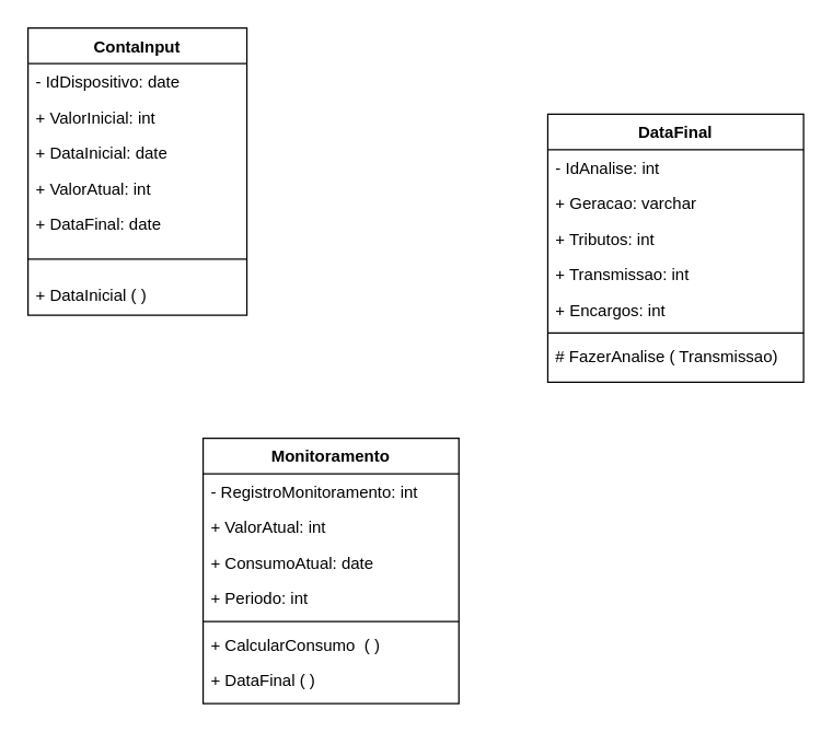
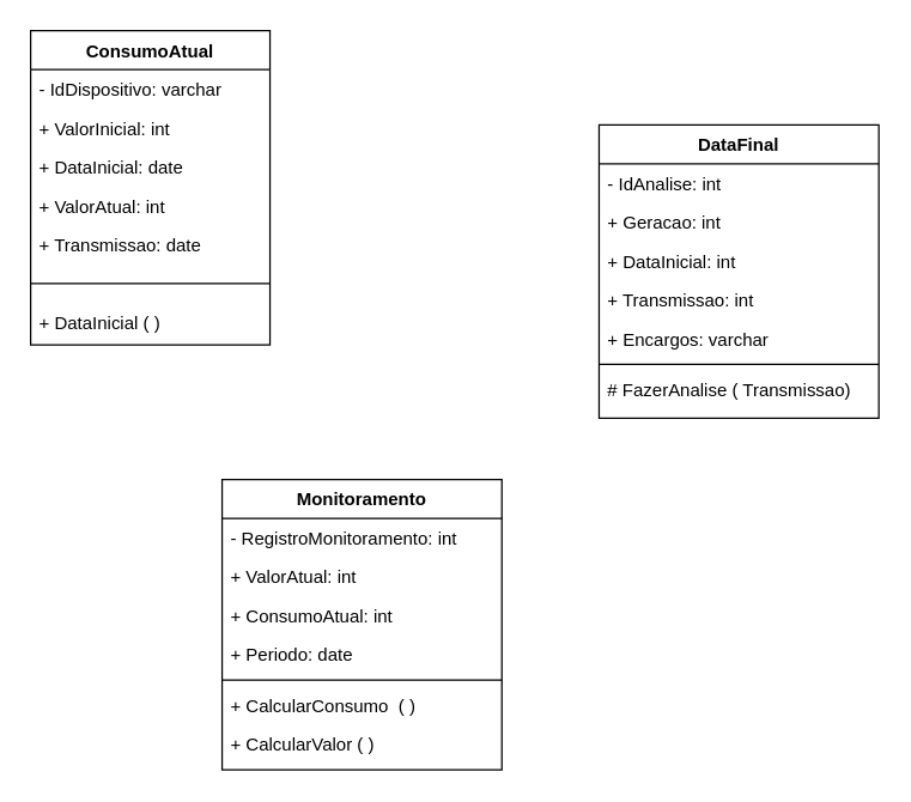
  <mxCell id="0" />
  <mxCell id="1" parent="0" />
- <mxCell id="2" value="ContaInput" style="swimlane;fontStyle=1;align=center;verticalAlign=top;childLayout=stackLayout;horizontal=1;startSize=26;horizontalStack=0;resizeParent=1;resizeLast=0;collapsible=1;marginBottom=0;rounded=0;shadow=0;strokeWidth=1;" vertex="1" parent="1"><mxGeometry x="20" y="20" width="160" height="210" as="geometry"><mxRectangle x="230" y="140" width="160" height="26" as="alternateBounds" /></mxGeometry></mxCell>
- <mxCell id="3" value="- IdDispositivo: date" style="text;align=left;verticalAlign=top;spacingLeft=4;spacingRight=4;overflow=hidden;rotatable=0;points=[[0,0.5],[1,0.5]];portConstraint=eastwest;" vertex="1" parent="2"><mxGeometry y="26" width="160" height="26" as="geometry" /></mxCell>
+ <mxCell id="2" value="ConsumoAtual" style="swimlane;fontStyle=1;align=center;verticalAlign=top;childLayout=stackLayout;horizontal=1;startSize=26;horizontalStack=0;resizeParent=1;resizeLast=0;collapsible=1;marginBottom=0;rounded=0;shadow=0;strokeWidth=1;" vertex="1" parent="1"><mxGeometry x="20" y="20" width="160" height="210" as="geometry"><mxRectangle x="230" y="140" width="160" height="26" as="alternateBounds" /></mxGeometry></mxCell>
+ <mxCell id="3" value="- IdDispositivo: varchar" style="text;align=left;verticalAlign=top;spacingLeft=4;spacingRight=4;overflow=hidden;rotatable=0;points=[[0,0.5],[1,0.5]];portConstraint=eastwest;" vertex="1" parent="2"><mxGeometry y="26" width="160" height="26" as="geometry" /></mxCell>
  <mxCell id="4" value="+ ValorInicial: int" style="text;align=left;verticalAlign=top;spacingLeft=4;spacingRight=4;overflow=hidden;rotatable=0;points=[[0,0.5],[1,0.5]];portConstraint=eastwest;rounded=0;shadow=0;html=0;" vertex="1" parent="2"><mxGeometry y="52" width="160" height="26" as="geometry" /></mxCell>
  <mxCell id="5" value="+ DataInicial: date" style="text;align=left;verticalAlign=top;spacingLeft=4;spacingRight=4;overflow=hidden;rotatable=0;points=[[0,0.5],[1,0.5]];portConstraint=eastwest;rounded=0;shadow=0;html=0;" vertex="1" parent="2"><mxGeometry y="78" width="160" height="26" as="geometry" /></mxCell>
  <mxCell id="6" value="+ ValorAtual: int" style="text;align=left;verticalAlign=top;spacingLeft=4;spacingRight=4;overflow=hidden;rotatable=0;points=[[0,0.5],[1,0.5]];portConstraint=eastwest;rounded=0;shadow=0;html=0;" vertex="1" parent="2"><mxGeometry y="104" width="160" height="26" as="geometry" /></mxCell>
- <mxCell id="7" value="+ DataFinal: date" style="text;align=left;verticalAlign=top;spacingLeft=4;spacingRight=4;overflow=hidden;rotatable=0;points=[[0,0.5],[1,0.5]];portConstraint=eastwest;rounded=0;shadow=0;html=0;" vertex="1" parent="2"><mxGeometry y="130" width="160" height="26" as="geometry" /></mxCell>
+ <mxCell id="7" value="+ Transmissao: date" style="text;align=left;verticalAlign=top;spacingLeft=4;spacingRight=4;overflow=hidden;rotatable=0;points=[[0,0.5],[1,0.5]];portConstraint=eastwest;rounded=0;shadow=0;html=0;" vertex="1" parent="2"><mxGeometry y="130" width="160" height="26" as="geometry" /></mxCell>
  <mxCell id="8" value="" style="line;html=1;strokeWidth=1;align=left;verticalAlign=middle;spacingTop=-1;spacingLeft=3;spacingRight=3;rotatable=0;labelPosition=right;points=[];portConstraint=eastwest;" vertex="1" parent="2"><mxGeometry y="156" width="160" height="26" as="geometry" /></mxCell>
  <mxCell id="9" value="+ DataInicial ( )" style="text;align=left;verticalAlign=top;spacingLeft=4;spacingRight=4;overflow=hidden;rotatable=0;points=[[0,0.5],[1,0.5]];portConstraint=eastwest;rounded=0;shadow=0;html=0;" vertex="1" parent="2"><mxGeometry y="182" width="160" height="26" as="geometry" /></mxCell>
  <mxCell id="10" value="Monitoramento" style="swimlane;fontStyle=1;align=center;verticalAlign=top;childLayout=stackLayout;horizontal=1;startSize=26;horizontalStack=0;resizeParent=1;resizeLast=0;collapsible=1;marginBottom=0;rounded=0;shadow=0;strokeWidth=1;" vertex="1" parent="1"><mxGeometry x="148" y="320" width="187" height="194" as="geometry"><mxRectangle x="130" y="380" width="160" height="26" as="alternateBounds" /></mxGeometry></mxCell>
  <mxCell id="11" value="- RegistroMonitoramento: int" style="text;align=left;verticalAlign=top;spacingLeft=4;spacingRight=4;overflow=hidden;rotatable=0;points=[[0,0.5],[1,0.5]];portConstraint=eastwest;" vertex="1" parent="10"><mxGeometry y="26" width="187" height="26" as="geometry" /></mxCell>
  <mxCell id="12" value="+ ValorAtual: int" style="text;align=left;verticalAlign=top;spacingLeft=4;spacingRight=4;overflow=hidden;rotatable=0;points=[[0,0.5],[1,0.5]];portConstraint=eastwest;rounded=0;shadow=0;html=0;" vertex="1" parent="10"><mxGeometry y="52" width="187" height="26" as="geometry" /></mxCell>
- <mxCell id="13" value="+ ConsumoAtual: date" style="text;align=left;verticalAlign=top;spacingLeft=4;spacingRight=4;overflow=hidden;rotatable=0;points=[[0,0.5],[1,0.5]];portConstraint=eastwest;rounded=0;shadow=0;html=0;" vertex="1" parent="10"><mxGeometry y="78" width="187" height="26" as="geometry" /></mxCell>
- <mxCell id="14" value="+ Periodo: int" style="text;align=left;verticalAlign=top;spacingLeft=4;spacingRight=4;overflow=hidden;rotatable=0;points=[[0,0.5],[1,0.5]];portConstraint=eastwest;rounded=0;shadow=0;html=0;" vertex="1" parent="10"><mxGeometry y="104" width="187" height="26" as="geometry" /></mxCell>
+ <mxCell id="13" value="+ ConsumoAtual: int" style="text;align=left;verticalAlign=top;spacingLeft=4;spacingRight=4;overflow=hidden;rotatable=0;points=[[0,0.5],[1,0.5]];portConstraint=eastwest;rounded=0;shadow=0;html=0;" vertex="1" parent="10"><mxGeometry y="78" width="187" height="26" as="geometry" /></mxCell>
+ <mxCell id="14" value="+ Periodo: date" style="text;align=left;verticalAlign=top;spacingLeft=4;spacingRight=4;overflow=hidden;rotatable=0;points=[[0,0.5],[1,0.5]];portConstraint=eastwest;rounded=0;shadow=0;html=0;" vertex="1" parent="10"><mxGeometry y="104" width="187" height="26" as="geometry" /></mxCell>
  <mxCell id="15" value="" style="line;html=1;strokeWidth=1;align=left;verticalAlign=middle;spacingTop=-1;spacingLeft=3;spacingRight=3;rotatable=0;labelPosition=right;points=[];portConstraint=eastwest;" vertex="1" parent="10"><mxGeometry y="130" width="187" height="8" as="geometry" /></mxCell>
  <mxCell id="16" value="+ CalcularConsumo  ( )" style="text;align=left;verticalAlign=top;spacingLeft=4;spacingRight=4;overflow=hidden;rotatable=0;points=[[0,0.5],[1,0.5]];portConstraint=eastwest;fontStyle=0" vertex="1" parent="10"><mxGeometry y="138" width="187" height="26" as="geometry" /></mxCell>
- <mxCell id="17" value="+ DataFinal ( )" style="text;align=left;verticalAlign=top;spacingLeft=4;spacingRight=4;overflow=hidden;rotatable=0;points=[[0,0.5],[1,0.5]];portConstraint=eastwest;fontStyle=0" vertex="1" parent="10"><mxGeometry y="164" width="187" height="26" as="geometry" /></mxCell>
+ <mxCell id="17" value="+ CalcularValor ( )" style="text;align=left;verticalAlign=top;spacingLeft=4;spacingRight=4;overflow=hidden;rotatable=0;points=[[0,0.5],[1,0.5]];portConstraint=eastwest;fontStyle=0" vertex="1" parent="10"><mxGeometry y="164" width="187" height="26" as="geometry" /></mxCell>
  <mxCell id="18" value="DataFinal" style="swimlane;fontStyle=1;align=center;verticalAlign=top;childLayout=stackLayout;horizontal=1;startSize=26;horizontalStack=0;resizeParent=1;resizeLast=0;collapsible=1;marginBottom=0;rounded=0;shadow=0;strokeWidth=1;" vertex="1" parent="1"><mxGeometry x="400" y="83" width="187" height="196" as="geometry"><mxRectangle x="550" y="140" width="160" height="26" as="alternateBounds" /></mxGeometry></mxCell>
  <mxCell id="19" value="- IdAnalise: int" style="text;align=left;verticalAlign=top;spacingLeft=4;spacingRight=4;overflow=hidden;rotatable=0;points=[[0,0.5],[1,0.5]];portConstraint=eastwest;" vertex="1" parent="18"><mxGeometry y="26" width="187" height="26" as="geometry" /></mxCell>
- <mxCell id="20" value="+ Geracao: varchar" style="text;align=left;verticalAlign=top;spacingLeft=4;spacingRight=4;overflow=hidden;rotatable=0;points=[[0,0.5],[1,0.5]];portConstraint=eastwest;rounded=0;shadow=0;html=0;" vertex="1" parent="18"><mxGeometry y="52" width="187" height="26" as="geometry" /></mxCell>
- <mxCell id="21" value="+ Tributos: int" style="text;align=left;verticalAlign=top;spacingLeft=4;spacingRight=4;overflow=hidden;rotatable=0;points=[[0,0.5],[1,0.5]];portConstraint=eastwest;rounded=0;shadow=0;html=0;" vertex="1" parent="18"><mxGeometry y="78" width="187" height="26" as="geometry" /></mxCell>
+ <mxCell id="20" value="+ Geracao: int" style="text;align=left;verticalAlign=top;spacingLeft=4;spacingRight=4;overflow=hidden;rotatable=0;points=[[0,0.5],[1,0.5]];portConstraint=eastwest;rounded=0;shadow=0;html=0;" vertex="1" parent="18"><mxGeometry y="52" width="187" height="26" as="geometry" /></mxCell>
+ <mxCell id="21" value="+ DataInicial: int" style="text;align=left;verticalAlign=top;spacingLeft=4;spacingRight=4;overflow=hidden;rotatable=0;points=[[0,0.5],[1,0.5]];portConstraint=eastwest;rounded=0;shadow=0;html=0;" vertex="1" parent="18"><mxGeometry y="78" width="187" height="26" as="geometry" /></mxCell>
  <mxCell id="22" value="+ Transmissao: int" style="text;align=left;verticalAlign=top;spacingLeft=4;spacingRight=4;overflow=hidden;rotatable=0;points=[[0,0.5],[1,0.5]];portConstraint=eastwest;rounded=0;shadow=0;html=0;" vertex="1" parent="18"><mxGeometry y="104" width="187" height="26" as="geometry" /></mxCell>
- <mxCell id="23" value="+ Encargos: int" style="text;align=left;verticalAlign=top;spacingLeft=4;spacingRight=4;overflow=hidden;rotatable=0;points=[[0,0.5],[1,0.5]];portConstraint=eastwest;rounded=0;shadow=0;html=0;" vertex="1" parent="18"><mxGeometry y="130" width="187" height="26" as="geometry" /></mxCell>
+ <mxCell id="23" value="+ Encargos: varchar" style="text;align=left;verticalAlign=top;spacingLeft=4;spacingRight=4;overflow=hidden;rotatable=0;points=[[0,0.5],[1,0.5]];portConstraint=eastwest;rounded=0;shadow=0;html=0;" vertex="1" parent="18"><mxGeometry y="130" width="187" height="26" as="geometry" /></mxCell>
  <mxCell id="24" value="" style="line;html=1;strokeWidth=1;align=left;verticalAlign=middle;spacingTop=-1;spacingLeft=3;spacingRight=3;rotatable=0;labelPosition=right;points=[];portConstraint=eastwest;" vertex="1" parent="18"><mxGeometry y="156" width="187" height="8" as="geometry" /></mxCell>
  <mxCell id="25" value="# FazerAnalise ( Transmissao)" style="text;align=left;verticalAlign=top;spacingLeft=4;spacingRight=4;overflow=hidden;rotatable=0;points=[[0,0.5],[1,0.5]];portConstraint=eastwest;" vertex="1" parent="18"><mxGeometry y="164" width="187" height="26" as="geometry" /></mxCell>
